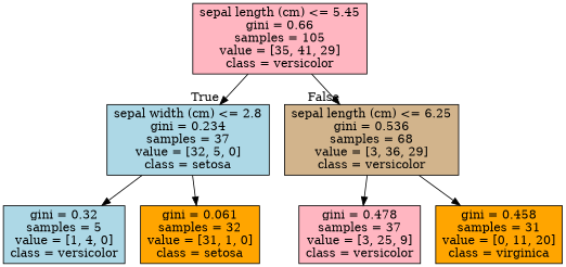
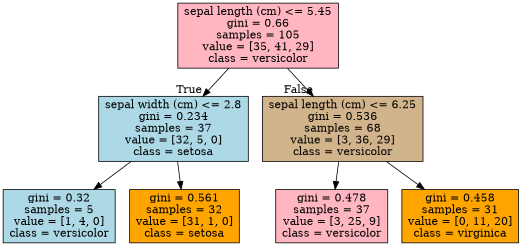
  digraph {
    node [color=black fillcolor=lightpink shape=box style=filled]
    n1 [label="sepal length (cm) <= 5.45\ngini = 0.66\nsamples = 105\nvalue = [35, 41, 29]\nclass = versicolor"]
    n2 [fillcolor=lightblue label="sepal width (cm) <= 2.8\ngini = 0.234\nsamples = 37\nvalue = [32, 5, 0]\nclass = setosa"]
    n3 [fillcolor=tan label="sepal length (cm) <= 6.25\ngini = 0.536\nsamples = 68\nvalue = [3, 36, 29]\nclass = versicolor"]
    n4 [fillcolor=lightblue label="gini = 0.32\nsamples = 5\nvalue = [1, 4, 0]\nclass = versicolor"]
-   n5 [fillcolor=orange label="gini = 0.061\nsamples = 32\nvalue = [31, 1, 0]\nclass = setosa"]
+   n5 [fillcolor=orange label="gini = 0.561\nsamples = 32\nvalue = [31, 1, 0]\nclass = setosa"]
    n6 [label="gini = 0.478\nsamples = 37\nvalue = [3, 25, 9]\nclass = versicolor"]
    n7 [fillcolor=orange label="gini = 0.458\nsamples = 31\nvalue = [0, 11, 20]\nclass = virginica"]
    n1 -> n2 [headlabel=True labelangle=45 labeldistance=2.5]
    n1 -> n3 [headlabel=False labelangle=-45 labeldistance=2.5]
    n2 -> n4
    n2 -> n5
    n3 -> n6
    n3 -> n7
  }
